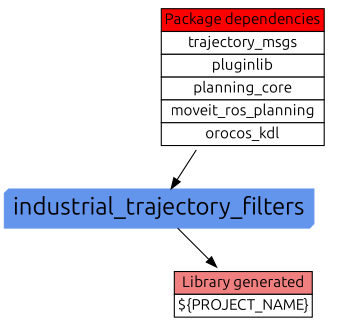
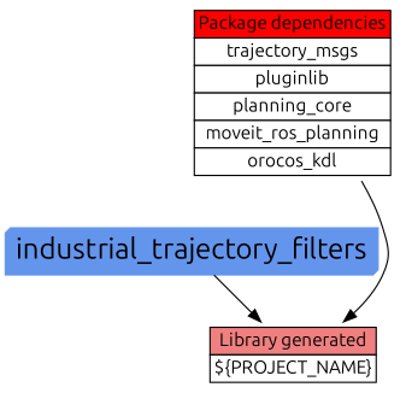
  digraph {
    fontname=Ubuntu
    nodesep=0.1
    node [fontname=Ubuntu shape=plaintext]
    edge [fontname=Ubuntu]
    industrial_trajectory_filters [color="#6495ED" fontsize=22 shape=box3d style=filled]
    n2 [label=<<table BGCOLOR="#FFFFFF" BORDER="0" CELLBORDER="1" CELLSPACING="0">   <tr>     <td ALIGN="CENTER" BGCOLOR="#F08080" COLSPAN="1">Library generated</td>   </tr>   <tr>     <td ALIGN="CENTER" BGCOLOR="#FFFFFF" COLSPAN="1">${PROJECT_NAME}</td>   </tr> </table> >]
    n3 [label=<<table BGCOLOR="#FFFFFF" BORDER="0" CELLBORDER="1" CELLSPACING="0">   <tr>     <td ALIGN="CENTER" BGCOLOR="#FF0000" COLSPAN="1">Package dependencies</td>   </tr>   <tr>     <td ALIGN="CENTER" BGCOLOR="#FFFFFF" COLSPAN="1">trajectory_msgs</td>   </tr>   <tr>     <td ALIGN="CENTER" BGCOLOR="#FFFFFF" COLSPAN="1">pluginlib</td>   </tr>   <tr>     <td ALIGN="CENTER" BGCOLOR="#FFFFFF" COLSPAN="1">planning_core</td>   </tr>   <tr>     <td ALIGN="CENTER" BGCOLOR="#FFFFFF" COLSPAN="1">moveit_ros_planning</td>   </tr>   <tr>     <td ALIGN="CENTER" BGCOLOR="#FFFFFF" COLSPAN="1">orocos_kdl</td>   </tr> </table> >]
    industrial_trajectory_filters -> n2
-   n3 -> industrial_trajectory_filters
+   n3 -> n2
  }
